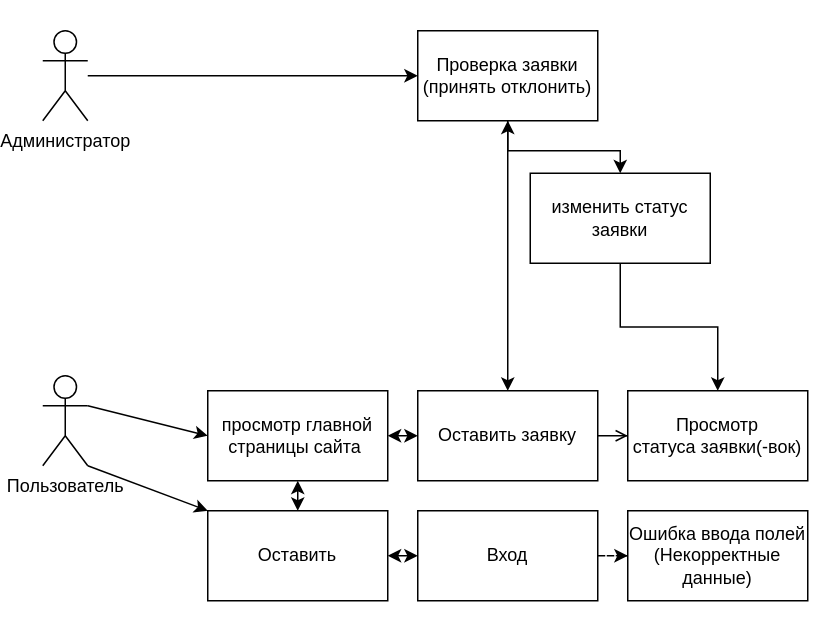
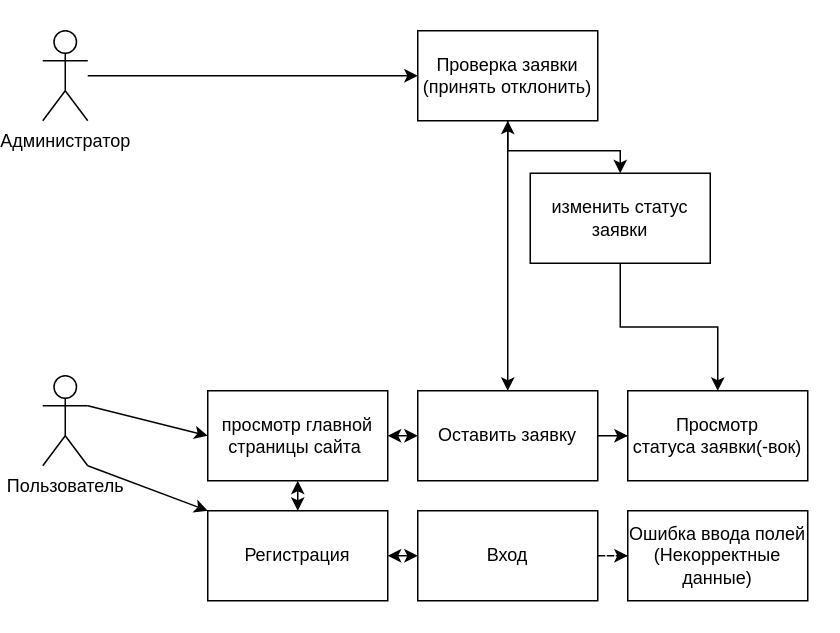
  <mxCell id="0" />
  <mxCell id="1" parent="0" />
- <mxCell id="2" value="Оставить" style="rounded=0;whiteSpace=wrap;html=1;" parent="1" vertex="1"><mxGeometry x="130" y="340" width="120" height="60" as="geometry" /></mxCell>
+ <mxCell id="2" value="Регистрация" style="rounded=0;whiteSpace=wrap;html=1;" parent="1" vertex="1"><mxGeometry x="130" y="340" width="120" height="60" as="geometry" /></mxCell>
  <mxCell id="3" value="" style="edgeStyle=orthogonalEdgeStyle;rounded=0;orthogonalLoop=1;jettySize=auto;html=1;" parent="1" source="4" target="10" edge="1"><mxGeometry relative="1" as="geometry" /></mxCell>
  <mxCell id="4" value="Проверка заявки&lt;div&gt;(принять отклонить)&lt;/div&gt;" style="rounded=0;whiteSpace=wrap;html=1;" parent="1" vertex="1"><mxGeometry x="270" y="20" width="120" height="60" as="geometry" /></mxCell>
- <mxCell id="5" value="" style="edgeStyle=orthogonalEdgeStyle;rounded=0;orthogonalLoop=1;jettySize=auto;html=1;endArrow=open;" parent="1" source="6" target="7" edge="1"><mxGeometry relative="1" as="geometry" /></mxCell>
+ <mxCell id="5" value="" style="edgeStyle=orthogonalEdgeStyle;rounded=0;orthogonalLoop=1;jettySize=auto;html=1;" parent="1" source="6" target="7" edge="1"><mxGeometry relative="1" as="geometry" /></mxCell>
  <mxCell id="6" value="Оставить заявку" style="rounded=0;whiteSpace=wrap;html=1;" parent="1" vertex="1"><mxGeometry x="270" y="260" width="120" height="60" as="geometry" /></mxCell>
  <mxCell id="7" value="Просмотр статуса&amp;nbsp;&lt;span style=&quot;background-color: initial;&quot;&gt;заявки(-вок)&lt;/span&gt;" style="rounded=0;whiteSpace=wrap;html=1;" parent="1" vertex="1"><mxGeometry x="410" y="260" width="120" height="60" as="geometry" /></mxCell>
  <mxCell id="8" value="" style="endArrow=classic;startArrow=classic;html=1;rounded=0;exitX=0.5;exitY=0;exitDx=0;exitDy=0;entryX=0.5;entryY=1;entryDx=0;entryDy=0;" parent="1" source="6" target="4" edge="1"><mxGeometry width="50" height="50" relative="1" as="geometry"><mxPoint x="340" y="360" as="sourcePoint" /><mxPoint x="390" y="310" as="targetPoint" /></mxGeometry></mxCell>
  <mxCell id="9" style="edgeStyle=orthogonalEdgeStyle;rounded=0;orthogonalLoop=1;jettySize=auto;html=1;entryX=0.5;entryY=0;entryDx=0;entryDy=0;" parent="1" source="10" target="7" edge="1"><mxGeometry relative="1" as="geometry" /></mxCell>
  <mxCell id="10" value="изменить статус заявки" style="rounded=0;whiteSpace=wrap;html=1;" parent="1" vertex="1"><mxGeometry x="345" y="115" width="120" height="60" as="geometry" /></mxCell>
  <mxCell id="11" style="edgeStyle=orthogonalEdgeStyle;rounded=0;orthogonalLoop=1;jettySize=auto;html=1;entryX=0;entryY=0.5;entryDx=0;entryDy=0;" parent="1" source="12" target="4" edge="1"><mxGeometry relative="1" as="geometry" /></mxCell>
  <mxCell id="12" value="Администратор" style="shape=umlActor;verticalLabelPosition=bottom;verticalAlign=top;html=1;outlineConnect=0;" parent="1" vertex="1"><mxGeometry x="20" y="20" width="30" height="60" as="geometry" /></mxCell>
  <mxCell id="13" value="Пользователь" style="shape=umlActor;verticalLabelPosition=bottom;verticalAlign=top;html=1;outlineConnect=0;" parent="1" vertex="1"><mxGeometry x="20" y="250" width="30" height="60" as="geometry" /></mxCell>
  <mxCell id="14" value="просмотр главной страницы сайта&amp;nbsp;" style="rounded=0;whiteSpace=wrap;html=1;" parent="1" vertex="1"><mxGeometry x="130" y="260" width="120" height="60" as="geometry" /></mxCell>
  <mxCell id="15" value="" style="edgeStyle=orthogonalEdgeStyle;rounded=0;orthogonalLoop=1;jettySize=auto;html=1;dashed=1;" parent="1" source="16" target="17" edge="1"><mxGeometry relative="1" as="geometry" /></mxCell>
  <mxCell id="16" value="Вход" style="rounded=0;whiteSpace=wrap;html=1;" parent="1" vertex="1"><mxGeometry x="270" y="340" width="120" height="60" as="geometry" /></mxCell>
  <mxCell id="17" value="Ошибка ввода полей&lt;div&gt;(Некорректные данные)&lt;/div&gt;" style="rounded=0;whiteSpace=wrap;html=1;" parent="1" vertex="1"><mxGeometry x="410" y="340" width="120" height="60" as="geometry" /></mxCell>
  <mxCell id="18" value="" style="endArrow=classic;html=1;rounded=0;exitX=1;exitY=0.333;exitDx=0;exitDy=0;exitPerimeter=0;entryX=0;entryY=0.5;entryDx=0;entryDy=0;" parent="1" source="13" target="14" edge="1"><mxGeometry width="50" height="50" relative="1" as="geometry"><mxPoint x="340" y="480" as="sourcePoint" /><mxPoint x="390" y="430" as="targetPoint" /></mxGeometry></mxCell>
  <mxCell id="19" value="" style="endArrow=classic;html=1;rounded=0;exitX=1;exitY=1;exitDx=0;exitDy=0;exitPerimeter=0;entryX=0;entryY=0;entryDx=0;entryDy=0;" parent="1" source="13" target="2" edge="1"><mxGeometry width="50" height="50" relative="1" as="geometry"><mxPoint x="340" y="480" as="sourcePoint" /><mxPoint x="390" y="430" as="targetPoint" /></mxGeometry></mxCell>
  <mxCell id="20" value="" style="endArrow=classic;startArrow=classic;html=1;rounded=0;exitX=0.5;exitY=0;exitDx=0;exitDy=0;entryX=0.5;entryY=1;entryDx=0;entryDy=0;" parent="1" source="2" target="14" edge="1"><mxGeometry width="50" height="50" relative="1" as="geometry"><mxPoint x="340" y="480" as="sourcePoint" /><mxPoint x="390" y="430" as="targetPoint" /></mxGeometry></mxCell>
  <mxCell id="21" value="" style="endArrow=classic;startArrow=classic;html=1;rounded=0;exitX=1;exitY=0.5;exitDx=0;exitDy=0;entryX=0;entryY=0.5;entryDx=0;entryDy=0;" parent="1" source="2" target="16" edge="1"><mxGeometry width="50" height="50" relative="1" as="geometry"><mxPoint x="340" y="480" as="sourcePoint" /><mxPoint x="390" y="430" as="targetPoint" /></mxGeometry></mxCell>
  <mxCell id="22" value="" style="endArrow=classic;startArrow=classic;html=1;rounded=0;entryX=1;entryY=0.5;entryDx=0;entryDy=0;" edge="1" parent="1" target="14"><mxGeometry width="50" height="50" relative="1" as="geometry"><mxPoint x="270" y="290" as="sourcePoint" /><mxPoint x="260" y="220" as="targetPoint" /><Array as="points" /></mxGeometry></mxCell>
